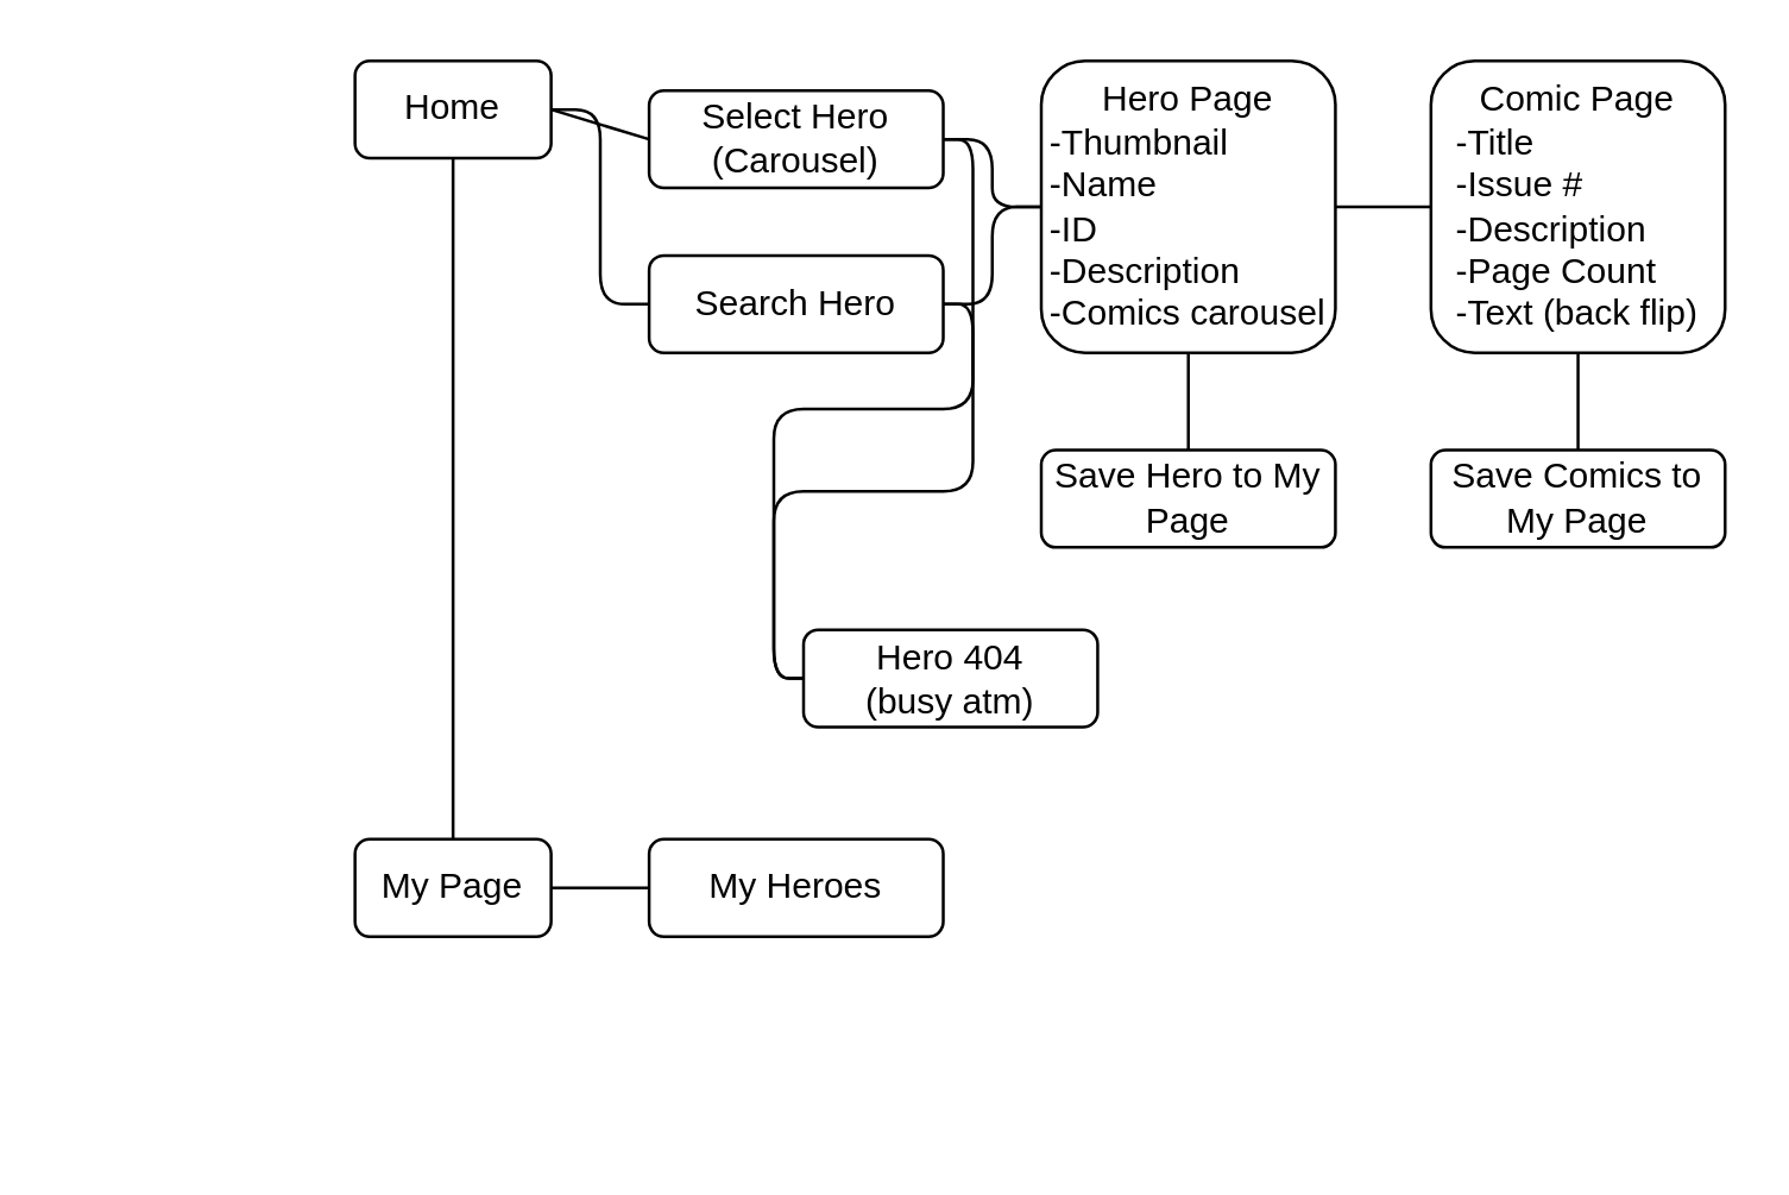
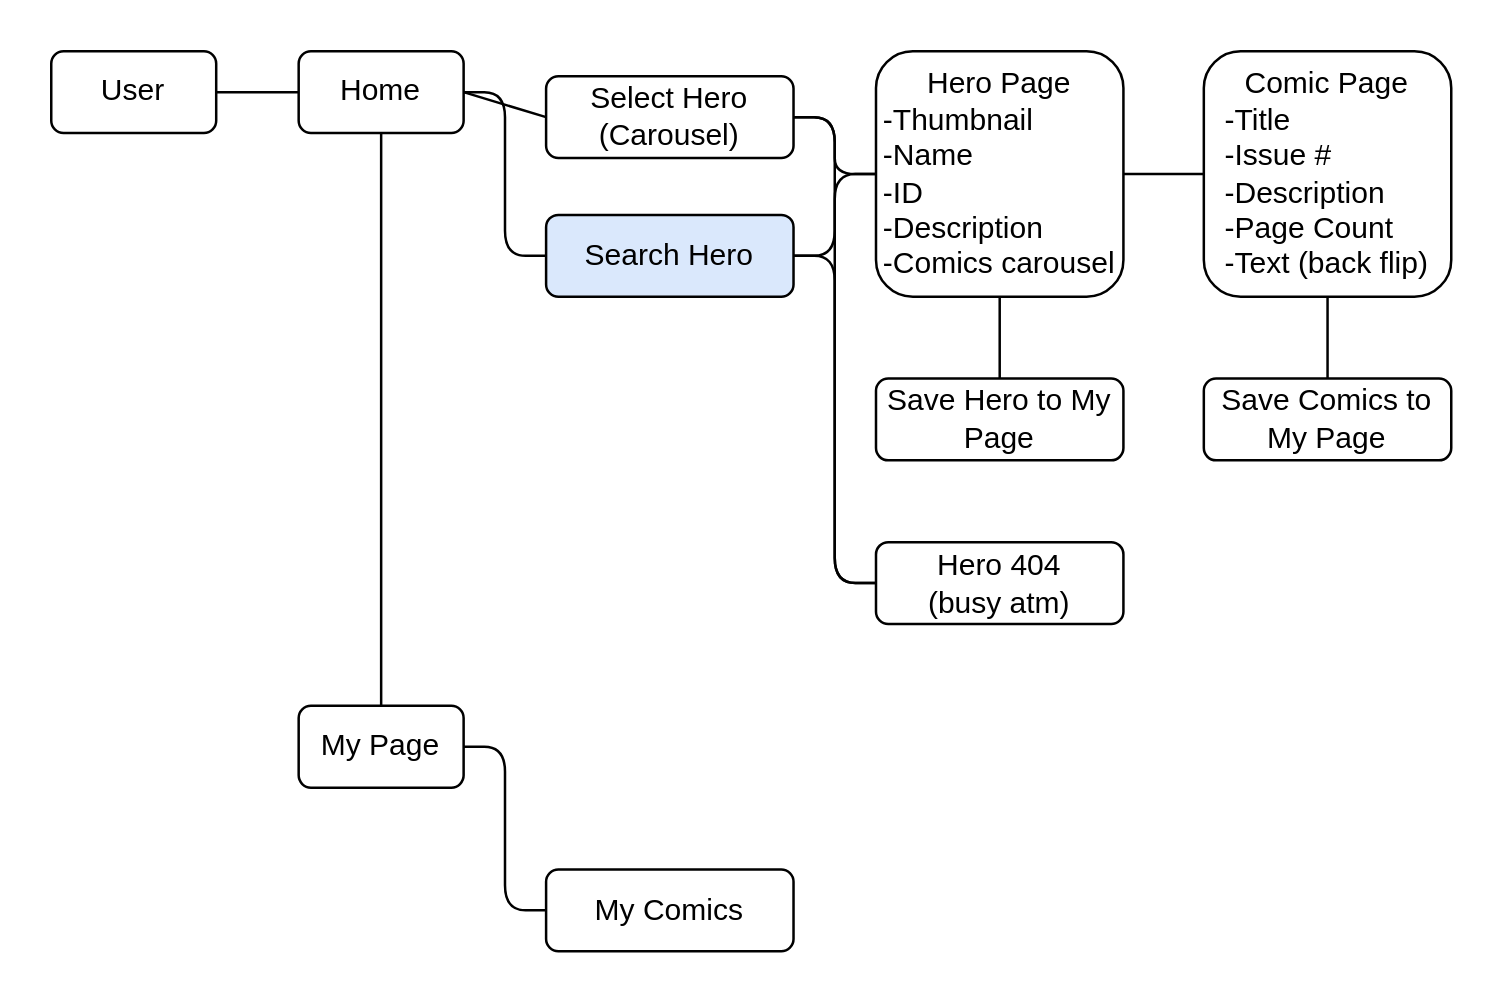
  <mxCell id="0" />
  <mxCell id="1" parent="0" />
  <mxCell id="2" value="" style="group" vertex="1" connectable="0" parent="1"><mxGeometry x="20" y="20" width="560" height="360" as="geometry" /></mxCell>
+ <mxCell id="3" value="User" style="rounded=1;whiteSpace=wrap;html=1;fontSize=12;glass=0;strokeWidth=1;shadow=0;" parent="2" vertex="1"><mxGeometry width="65.979" height="32.727" as="geometry" /></mxCell>
  <mxCell id="4" value="My Page" style="rounded=1;whiteSpace=wrap;html=1;fontSize=12;glass=0;strokeWidth=1;shadow=0;" parent="2" vertex="1"><mxGeometry x="98.969" y="261.818" width="65.979" height="32.727" as="geometry" /></mxCell>
  <mxCell id="5" value="Home" style="rounded=1;whiteSpace=wrap;html=1;" parent="2" vertex="1"><mxGeometry x="98.969" width="65.979" height="32.727" as="geometry" /></mxCell>
+ <mxCell id="6" value="" style="endArrow=none;html=1;exitX=1;exitY=0.5;exitDx=0;exitDy=0;entryX=0;entryY=0.5;entryDx=0;entryDy=0;" parent="2" source="3" target="5" edge="1"><mxGeometry width="50" height="50" relative="1" as="geometry"><mxPoint x="57.732" y="57.273" as="sourcePoint" /><mxPoint x="98.969" y="16.364" as="targetPoint" /></mxGeometry></mxCell>
  <mxCell id="7" value="" style="endArrow=none;html=1;entryX=1;entryY=0.5;entryDx=0;entryDy=0;exitX=0;exitY=0.5;exitDx=0;exitDy=0;edgeStyle=orthogonalEdgeStyle;" parent="2" source="8" target="5" edge="1"><mxGeometry width="50" height="50" relative="1" as="geometry"><mxPoint x="148.454" y="65.455" as="sourcePoint" /><mxPoint x="131.959" y="49.091" as="targetPoint" /></mxGeometry></mxCell>
- <mxCell id="8" value="Search Hero" style="rounded=1;whiteSpace=wrap;html=1;" parent="2" vertex="1"><mxGeometry x="197.938" y="65.455" width="98.969" height="32.727" as="geometry" /></mxCell>
+ <mxCell id="8" value="Search Hero" style="rounded=1;whiteSpace=wrap;html=1;fillColor=#dae8fc;" parent="2" vertex="1"><mxGeometry x="197.938" y="65.455" width="98.969" height="32.727" as="geometry" /></mxCell>
  <mxCell id="9" value="Select Hero&lt;br&gt;(Carousel)" style="rounded=1;whiteSpace=wrap;html=1;" parent="2" vertex="1"><mxGeometry x="197.938" y="10" width="98.969" height="32.727" as="geometry" /></mxCell>
  <mxCell id="10" value="" style="endArrow=none;html=1;entryX=0;entryY=0.5;entryDx=0;entryDy=0;exitX=1;exitY=0.5;exitDx=0;exitDy=0;" parent="2" source="5" target="9" edge="1"><mxGeometry width="50" height="50" relative="1" as="geometry"><mxPoint x="173.196" y="-24.545" as="sourcePoint" /><mxPoint x="206.186" y="-24.545" as="targetPoint" /></mxGeometry></mxCell>
  <mxCell id="11" value="Hero Page&lt;br&gt;&lt;div style=&quot;text-align: left&quot;&gt;&lt;span&gt;-Thumbnail&lt;/span&gt;&lt;/div&gt;&lt;div style=&quot;text-align: left&quot;&gt;&lt;span&gt;-Name&lt;/span&gt;&lt;/div&gt;&lt;div style=&quot;text-align: left&quot;&gt;&lt;span&gt;-ID&lt;/span&gt;&lt;/div&gt;&lt;div style=&quot;text-align: left&quot;&gt;&lt;span&gt;-Description&lt;/span&gt;&lt;/div&gt;&lt;div style=&quot;text-align: left&quot;&gt;&lt;span&gt;-Comics carousel&lt;/span&gt;&lt;/div&gt;" style="rounded=1;whiteSpace=wrap;html=1;" parent="2" vertex="1"><mxGeometry x="329.897" width="98.969" height="98.182" as="geometry" /></mxCell>
- <mxCell id="12" value="Hero 404&lt;br&gt;(busy atm)" style="rounded=1;whiteSpace=wrap;html=1;" parent="2" vertex="1"><mxGeometry x="249.897" y="191.364" width="98.969" height="32.727" as="geometry" /></mxCell>
+ <mxCell id="12" value="Hero 404&lt;br&gt;(busy atm)" style="rounded=1;whiteSpace=wrap;html=1;" parent="2" vertex="1"><mxGeometry x="329.897" y="196.364" width="98.969" height="32.727" as="geometry" /></mxCell>
  <mxCell id="13" value="" style="endArrow=none;html=1;entryX=0;entryY=0.5;entryDx=0;entryDy=0;exitX=1;exitY=0.5;exitDx=0;exitDy=0;edgeStyle=orthogonalEdgeStyle;" parent="2" source="9" target="11" edge="1"><mxGeometry width="50" height="50" relative="1" as="geometry"><mxPoint x="288.66" y="204.545" as="sourcePoint" /><mxPoint x="329.897" y="163.636" as="targetPoint" /></mxGeometry></mxCell>
  <mxCell id="14" value="" style="endArrow=none;html=1;entryX=0;entryY=0.5;entryDx=0;entryDy=0;exitX=1;exitY=0.5;exitDx=0;exitDy=0;edgeStyle=orthogonalEdgeStyle;" parent="2" source="8" target="11" edge="1"><mxGeometry width="50" height="50" relative="1" as="geometry"><mxPoint x="288.66" y="204.545" as="sourcePoint" /><mxPoint x="329.897" y="163.636" as="targetPoint" /></mxGeometry></mxCell>
  <mxCell id="15" value="" style="endArrow=none;html=1;entryX=0;entryY=0.5;entryDx=0;entryDy=0;exitX=1;exitY=0.5;exitDx=0;exitDy=0;edgeStyle=orthogonalEdgeStyle;" parent="2" source="9" target="12" edge="1"><mxGeometry width="50" height="50" relative="1" as="geometry"><mxPoint x="288.66" y="204.545" as="sourcePoint" /><mxPoint x="329.897" y="163.636" as="targetPoint" /></mxGeometry></mxCell>
  <mxCell id="16" value="" style="endArrow=none;html=1;entryX=0;entryY=0.5;entryDx=0;entryDy=0;exitX=1;exitY=0.5;exitDx=0;exitDy=0;edgeStyle=orthogonalEdgeStyle;" parent="2" source="8" target="12" edge="1"><mxGeometry width="50" height="50" relative="1" as="geometry"><mxPoint x="288.66" y="204.545" as="sourcePoint" /><mxPoint x="329.897" y="163.636" as="targetPoint" /></mxGeometry></mxCell>
  <mxCell id="17" value="Comic Page&lt;br&gt;&lt;div style=&quot;text-align: left&quot;&gt;&lt;span&gt;-Title&lt;/span&gt;&lt;/div&gt;&lt;div style=&quot;text-align: left&quot;&gt;&lt;span&gt;-Issue #&lt;/span&gt;&lt;/div&gt;&lt;div style=&quot;text-align: left&quot;&gt;&lt;span&gt;-Description&lt;/span&gt;&lt;/div&gt;&lt;div style=&quot;text-align: left&quot;&gt;&lt;span&gt;-Page Count&lt;/span&gt;&lt;/div&gt;&lt;div style=&quot;text-align: left&quot;&gt;&lt;span&gt;-Text (back flip)&lt;/span&gt;&lt;/div&gt;" style="rounded=1;whiteSpace=wrap;html=1;" parent="2" vertex="1"><mxGeometry x="461.031" width="98.969" height="98.182" as="geometry" /></mxCell>
  <mxCell id="18" value="" style="endArrow=none;html=1;entryX=0.5;entryY=1;entryDx=0;entryDy=0;exitX=0.5;exitY=0;exitDx=0;exitDy=0;" parent="2" source="4" target="5" edge="1"><mxGeometry width="50" height="50" relative="1" as="geometry"><mxPoint x="288.66" y="155.455" as="sourcePoint" /><mxPoint x="329.897" y="114.545" as="targetPoint" /></mxGeometry></mxCell>
  <mxCell id="19" value="" style="endArrow=none;html=1;entryX=1;entryY=0.5;entryDx=0;entryDy=0;exitX=0;exitY=0.5;exitDx=0;exitDy=0;edgeStyle=orthogonalEdgeStyle;" parent="2" source="17" target="11" edge="1"><mxGeometry width="50" height="50" relative="1" as="geometry"><mxPoint x="308.454" y="253.636" as="sourcePoint" /><mxPoint x="349.691" y="212.727" as="targetPoint" /></mxGeometry></mxCell>
  <mxCell id="20" value="Save Hero to My Page" style="rounded=1;whiteSpace=wrap;html=1;" parent="2" vertex="1"><mxGeometry x="329.897" y="130.909" width="98.969" height="32.727" as="geometry" /></mxCell>
  <mxCell id="21" value="" style="endArrow=none;html=1;entryX=0.5;entryY=1;entryDx=0;entryDy=0;exitX=0.5;exitY=0;exitDx=0;exitDy=0;" parent="2" source="20" target="11" edge="1"><mxGeometry width="50" height="50" relative="1" as="geometry"><mxPoint x="288.66" y="188.182" as="sourcePoint" /><mxPoint x="329.897" y="147.273" as="targetPoint" /></mxGeometry></mxCell>
  <mxCell id="22" value="Save Comics to My Page" style="rounded=1;whiteSpace=wrap;html=1;" parent="2" vertex="1"><mxGeometry x="461.031" y="130.909" width="98.969" height="32.727" as="geometry" /></mxCell>
  <mxCell id="23" value="" style="endArrow=none;html=1;entryX=0.5;entryY=1;entryDx=0;entryDy=0;exitX=0.5;exitY=0;exitDx=0;exitDy=0;" parent="2" source="22" target="17" edge="1"><mxGeometry width="50" height="50" relative="1" as="geometry"><mxPoint x="288.66" y="188.182" as="sourcePoint" /><mxPoint x="329.897" y="147.273" as="targetPoint" /></mxGeometry></mxCell>
- <mxCell id="24" value="My Heroes" style="rounded=1;whiteSpace=wrap;html=1;" parent="2" vertex="1"><mxGeometry x="197.938" y="261.818" width="98.969" height="32.727" as="geometry" /></mxCell>
- <mxCell id="26" value="" style="endArrow=none;html=1;entryX=1;entryY=0.5;entryDx=0;entryDy=0;exitX=0;exitY=0.5;exitDx=0;exitDy=0;" parent="2" source="24" target="4" edge="1"><mxGeometry width="50" height="50" relative="1" as="geometry"><mxPoint x="288.66" y="270" as="sourcePoint" /><mxPoint x="329.897" y="229.091" as="targetPoint" /></mxGeometry></mxCell>
+ <mxCell id="25" value="My Comics" style="rounded=1;whiteSpace=wrap;html=1;" parent="2" vertex="1"><mxGeometry x="197.938" y="327.273" width="98.969" height="32.727" as="geometry" /></mxCell>
+ <mxCell id="27" value="" style="endArrow=none;html=1;entryX=1;entryY=0.5;entryDx=0;entryDy=0;exitX=0;exitY=0.5;exitDx=0;exitDy=0;edgeStyle=orthogonalEdgeStyle;" parent="2" source="25" target="4" edge="1"><mxGeometry width="50" height="50" relative="1" as="geometry"><mxPoint x="288.66" y="270" as="sourcePoint" /><mxPoint x="329.897" y="229.091" as="targetPoint" /></mxGeometry></mxCell>
